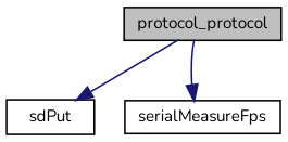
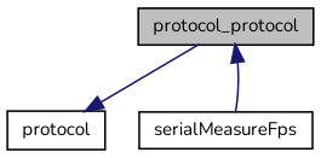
  digraph {
    fontname=Nunito
    rankdir=TB
    node [color=black fillcolor=white fontname=Nunito fontsize=10 shape=record style=filled]
    edge [color=midnightblue fontname=Nunito fontsize=10 labelfontname=Helvetica labelfontsize=10 style=solid]
    n1 [fillcolor=grey75 fontcolor=black height=0.2 label=protocol_protocol width=0.4]
-   n2 [height=0.2 label=sdPut width=0.4]
+   n2 [height=0.2 label=protocol width=0.4]
    n3 [height=0.2 label=serialMeasureFps width=0.4]
    n1 -> n2
-   n1 -> n3
+   n3 -> n1
  }
